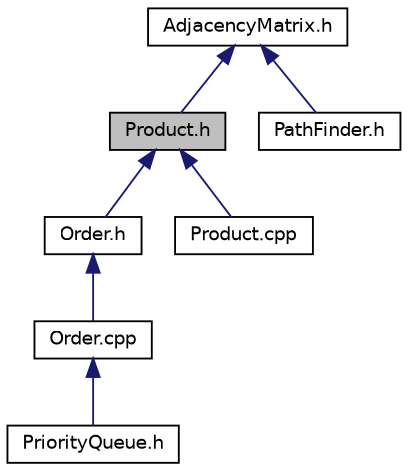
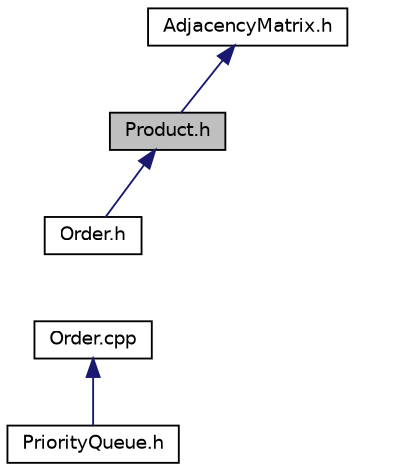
  digraph {
    node [color=black fillcolor=white fontname=Helvetica fontsize=10 shape=record style=filled]
    edge [color=midnightblue dir=back fontname=Helvetica fontsize=10 labelfontname=Helvetica labelfontsize=10 style=solid]
    n1 [fillcolor=grey75 fontcolor=black height=0.2 label="Product.h" width=0.4]
    n2 [height=0.2 label="Order.h" width=0.4]
-   n3 [height=0.2 label="Product.cpp" width=0.4]
    n4 [height=0.2 label="AdjacencyMatrix.h" width=0.4]
-   n5 [height=0.2 label="PathFinder.h" width=0.4]
    n6 [height=0.2 label="Order.cpp" width=0.4]
    n7 [height=0.2 label="PriorityQueue.h" width=0.4]
    n1 -> n2
-   n1 -> n3
-   n2 -> n6
    n4 -> n1
-   n4 -> n5
    n6 -> n7
  }
